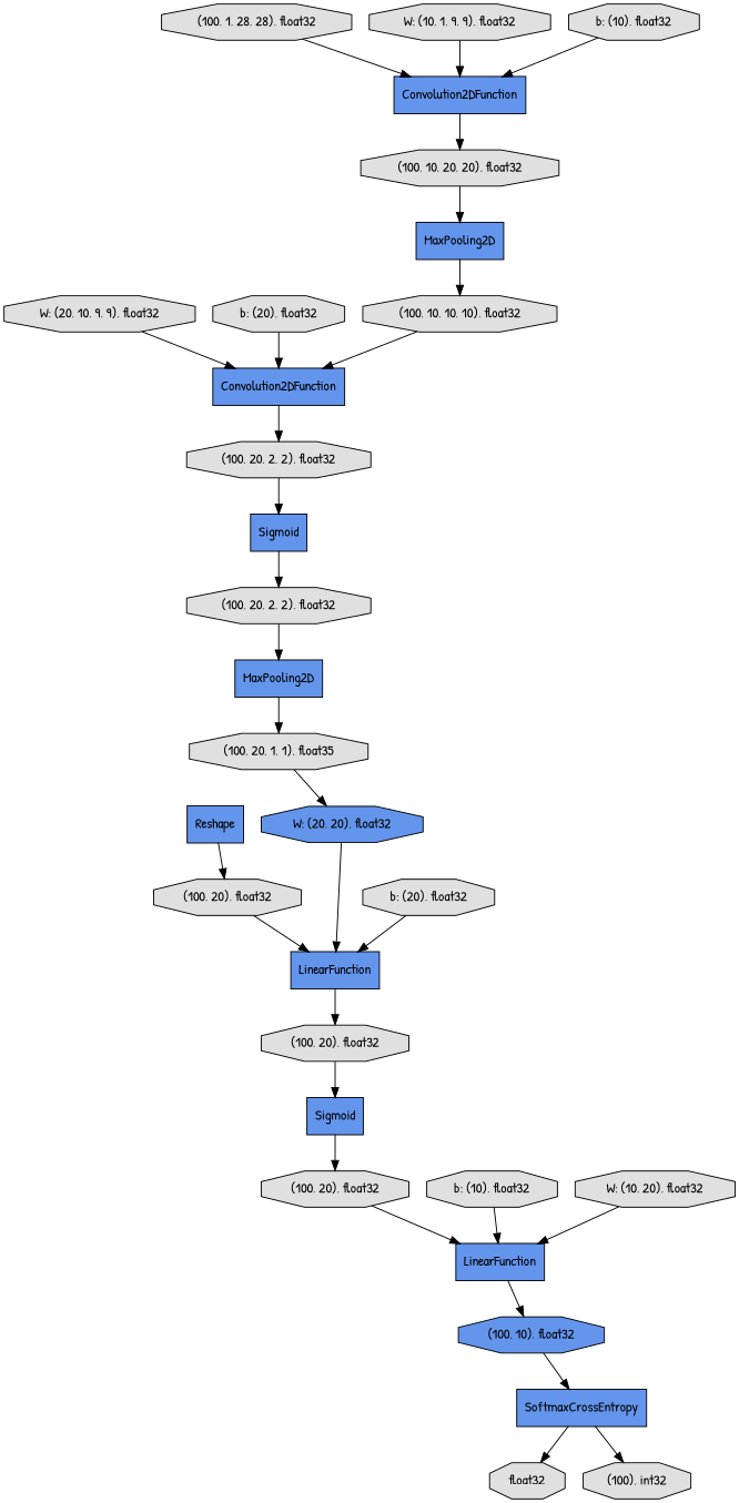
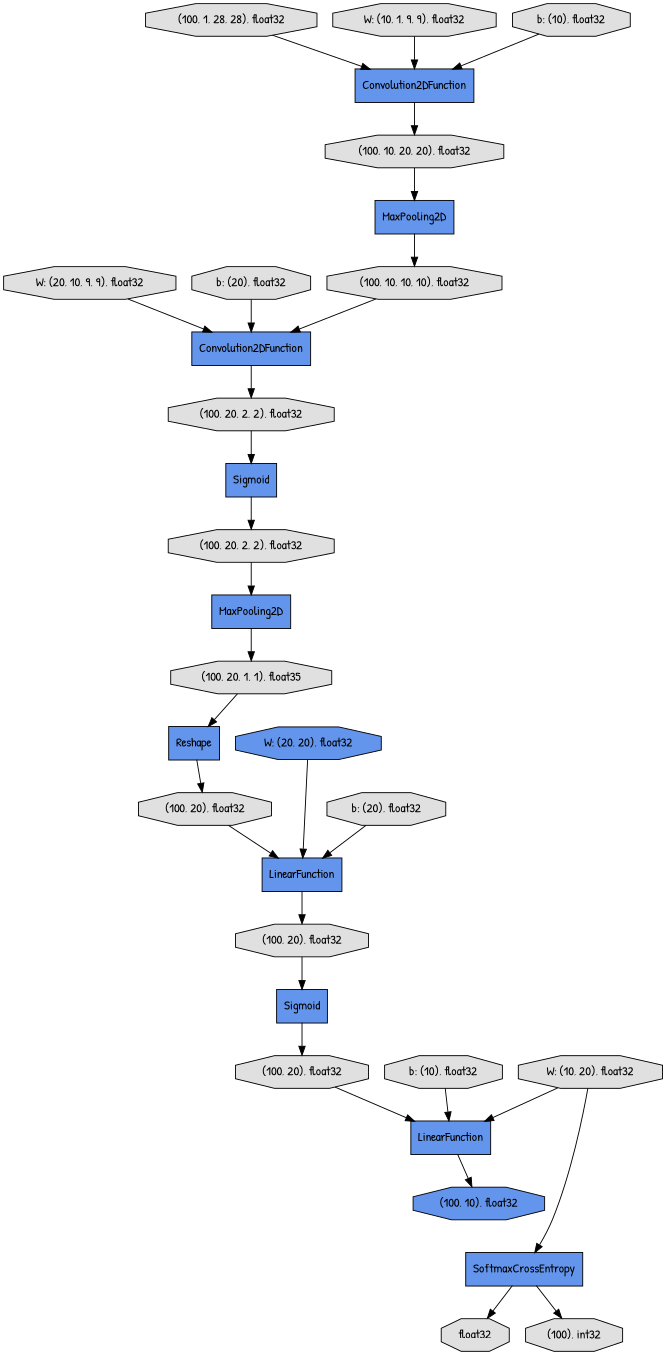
  digraph {
    fontname="Patrick Hand"
    rankdir=TB
    node [fillcolor="#E0E0E0" fontname="Patrick Hand" shape=octagon style=filled]
    edge [fontname="Patrick Hand"]
    n1 [label="W: (20, 10, 9, 9), float32"]
    n2 [fillcolor="#6495ED" label=Convolution2DFunction shape=record]
    n3 [label="(100, 20, 2, 2), float32"]
    n4 [label=float32]
    n5 [label="(100, 20, 1, 1), float35"]
    n6 [fillcolor="#6495ED" label=Reshape shape=record]
    n7 [label="(100, 20), float32"]
    n8 [fillcolor="#6495ED" label=Sigmoid shape=record]
    n9 [label="(100, 20, 2, 2), float32"]
    n10 [fillcolor="#6495ED" label=MaxPooling2D shape=record]
    n11 [fillcolor="#6495ED" label=LinearFunction shape=record]
    n12 [label="b: (20), float32"]
    n13 [fillcolor="#6495ED" label=Sigmoid shape=record]
    n14 [label="(100, 20), float32"]
    n15 [fillcolor="#6495ED" label=LinearFunction shape=record]
    n16 [fillcolor="#6495ED" label=Convolution2DFunction shape=record]
    n17 [label="(100, 10, 20, 20), float32"]
    n18 [fillcolor="#6495ED" label=MaxPooling2D shape=record]
    n19 [label="(100, 10, 10, 10), float32"]
    n20 [label="(100, 1, 28, 28), float32"]
    n21 [label="(100, 20), float32"]
    n22 [fillcolor="#6495ED" label="W: (20, 20), float32"]
    n23 [fillcolor="#6495ED" label=SoftmaxCrossEntropy shape=record]
    n24 [label="(100), int32"]
    n25 [fillcolor="#6495ED" label="(100, 10), float32"]
    n26 [label="b: (20), float32"]
    n27 [label="W: (10, 1, 9, 9), float32"]
    n28 [label="W: (10, 20), float32"]
    n29 [label="b: (10), float32"]
    n30 [label="b: (10), float32"]
    n1 -> n2
    n2 -> n3
    n3 -> n8
-   n5 -> n22
+   n5 -> n6
    n6 -> n7
    n7 -> n11
    n8 -> n9
    n9 -> n10
    n10 -> n5
    n11 -> n21
    n12 -> n2
    n13 -> n14
    n14 -> n15
    n15 -> n25
    n16 -> n17
    n17 -> n18
    n18 -> n19
    n19 -> n2
    n20 -> n16
    n21 -> n13
    n22 -> n11
    n23 -> n4
    n23 -> n24
-   n25 -> n23
+   n28 -> n23
    n26 -> n11
    n27 -> n16
    n28 -> n15
    n29 -> n16
    n30 -> n15
  }
